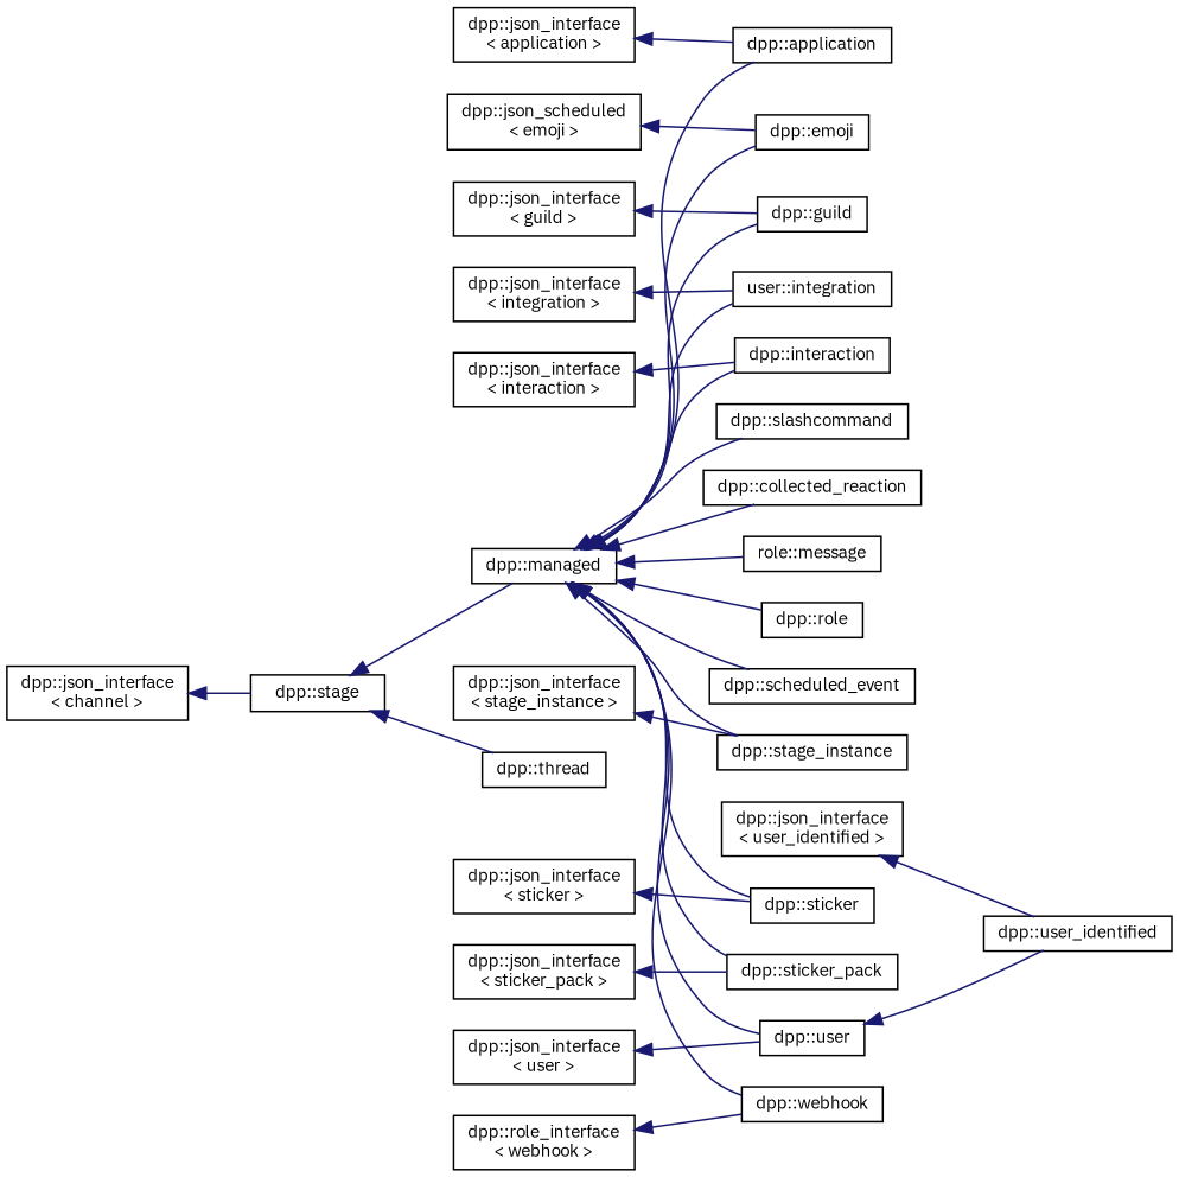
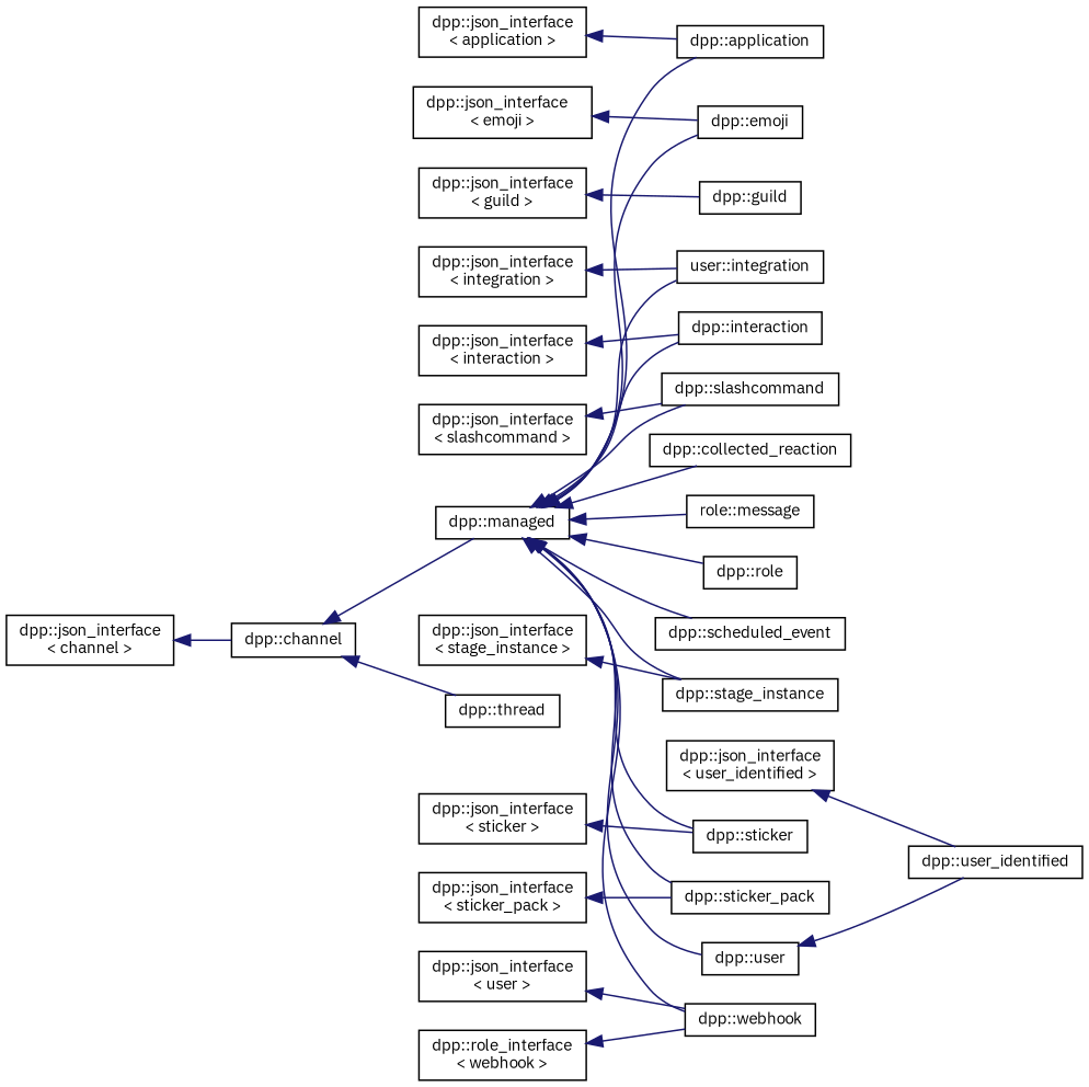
  digraph {
    fontname="IBM Plex Sans"
    rankdir=LR
    node [color=black fontname="IBM Plex Sans" fontsize=10 shape=record]
    edge [color=midnightblue dir=back fontname="IBM Plex Sans" fontsize=10 labelfontname=Helvetica labelfontsize=10 style=solid]
    n1 [height=0.2 label="dpp::json_interface\l\< application \>" width=0.4]
    n2 [height=0.2 label="dpp::application" width=0.4]
    n3 [height=0.2 label="dpp::json_interface\l\< channel \>" width=0.4]
-   n4 [height=0.2 label="dpp::stage" width=0.4]
+   n4 [height=0.2 label="dpp::channel" width=0.4]
    n5 [height=0.2 label="dpp::thread" width=0.4]
    n6 [height=0.2 label="dpp::managed" width=0.4]
-   n7 [height=0.2 label="dpp::json_scheduled\l\< emoji \>" width=0.4]
+   n7 [height=0.2 label="dpp::json_interface\l\< emoji \>" width=0.4]
    n8 [height=0.2 label="dpp::emoji" width=0.4]
    n9 [height=0.2 label="dpp::json_interface\l\< guild \>" width=0.4]
    n10 [height=0.2 label="dpp::guild" width=0.4]
    n11 [height=0.2 label="dpp::json_interface\l\< integration \>" width=0.4]
    n12 [height=0.2 label="user::integration" width=0.4]
    n13 [height=0.2 label="dpp::json_interface\l\< interaction \>" width=0.4]
    n14 [height=0.2 label="dpp::interaction" width=0.4]
    n15 [height=0.2 label="dpp::role" width=0.4]
+   n16 [height=0.2 label="dpp::json_interface\l\< slashcommand \>" width=0.4]
    n17 [height=0.2 label="dpp::slashcommand" width=0.4]
    n18 [height=0.2 label="dpp::json_interface\l\< stage_instance \>" width=0.4]
    n19 [height=0.2 label="dpp::stage_instance" width=0.4]
    n20 [height=0.2 label="dpp::json_interface\l\< sticker \>" width=0.4]
    n21 [height=0.2 label="dpp::sticker" width=0.4]
    n22 [height=0.2 label="dpp::json_interface\l\< sticker_pack \>" width=0.4]
    n23 [height=0.2 label="dpp::sticker_pack" width=0.4]
    n24 [height=0.2 label="dpp::json_interface\l\< user \>" width=0.4]
    n25 [height=0.2 label="dpp::user" width=0.4]
    n26 [height=0.2 label="dpp::user_identified" width=0.4]
    n27 [height=0.2 label="dpp::json_interface\l\< user_identified \>" width=0.4]
    n28 [height=0.2 label="dpp::role_interface\l\< webhook \>" width=0.4]
    n29 [height=0.2 label="dpp::webhook" width=0.4]
    n30 [height=0.2 label="dpp::collected_reaction" width=0.4]
    n31 [height=0.2 label="role::message" width=0.4]
    n32 [height=0.2 label="dpp::scheduled_event" width=0.4]
    n1 -> n2
    n3 -> n4
    n4 -> n5
    n4 -> n6
    n6 -> n2
    n6 -> n8
-   n6 -> n10
    n6 -> n12
    n6 -> n14
    n6 -> n15
    n6 -> n17
    n6 -> n19
    n6 -> n21
    n6 -> n23
    n6 -> n25
    n6 -> n29
    n6 -> n30
    n6 -> n31
    n6 -> n32
    n7 -> n8
    n9 -> n10
    n11 -> n12
    n13 -> n14
+   n16 -> n17
    n18 -> n19
    n20 -> n21
    n22 -> n23
-   n24 -> n25
+   n24 -> n29
    n25 -> n26
    n27 -> n26
    n28 -> n29
  }
